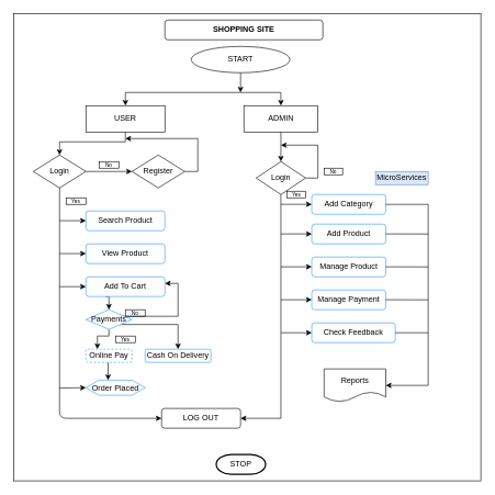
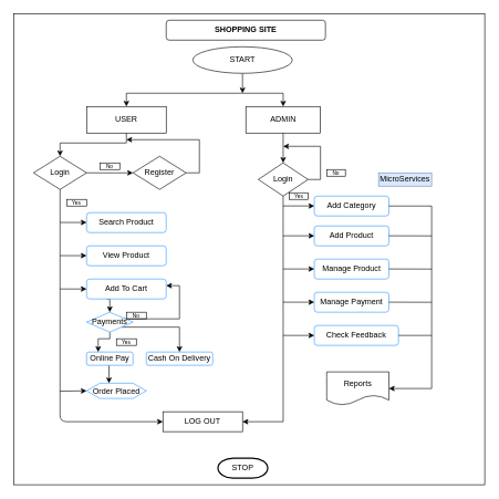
  <mxCell id="0" />
  <mxCell id="1" parent="0" />
  <mxCell id="2" value="" style="whiteSpace=wrap;html=1;aspect=fixed;fontSize=8;strokeColor=#000000;" parent="1" vertex="1"><mxGeometry x="20" y="20" width="710" height="710" as="geometry" /></mxCell>
  <mxCell id="3" style="edgeStyle=orthogonalEdgeStyle;rounded=0;orthogonalLoop=1;jettySize=auto;html=1;exitX=0.5;exitY=0;exitDx=0;exitDy=0;entryX=0.5;entryY=0;entryDx=0;entryDy=0;startArrow=classic;startFill=1;" parent="1" source="36" target="8" edge="1"><mxGeometry relative="1" as="geometry" /></mxCell>
  <mxCell id="4" style="edgeStyle=orthogonalEdgeStyle;rounded=0;orthogonalLoop=1;jettySize=auto;html=1;exitX=0.5;exitY=1;exitDx=0;exitDy=0;" parent="1" source="5" edge="1"><mxGeometry relative="1" as="geometry"><mxPoint x="365" y="140" as="targetPoint" /></mxGeometry></mxCell>
  <mxCell id="5" value="START" style="ellipse;whiteSpace=wrap;html=1;" parent="1" vertex="1"><mxGeometry x="290" y="70" width="150" height="40" as="geometry" /></mxCell>
  <mxCell id="6" style="edgeStyle=orthogonalEdgeStyle;rounded=0;orthogonalLoop=1;jettySize=auto;html=1;exitX=0.5;exitY=1;exitDx=0;exitDy=0;startArrow=none;startFill=0;entryX=1;entryY=0.5;entryDx=0;entryDy=0;" parent="1" source="38" target="21" edge="1"><mxGeometry relative="1" as="geometry"><mxPoint x="490" y="520" as="targetPoint" /><Array as="points"><mxPoint x="426" y="635" /></Array></mxGeometry></mxCell>
  <mxCell id="7" style="edgeStyle=orthogonalEdgeStyle;rounded=0;orthogonalLoop=1;jettySize=auto;html=1;exitX=0.5;exitY=1;exitDx=0;exitDy=0;entryX=0.5;entryY=0;entryDx=0;entryDy=0;fontSize=8;startArrow=none;startFill=0;endArrow=classic;endFill=1;" parent="1" source="8" target="12" edge="1"><mxGeometry relative="1" as="geometry"><Array as="points"><mxPoint x="190" y="215" /><mxPoint x="90" y="215" /></Array></mxGeometry></mxCell>
  <mxCell id="8" value="USER" style="rounded=0;whiteSpace=wrap;html=1;" parent="1" vertex="1"><mxGeometry x="130" y="160" width="120" height="40" as="geometry" /></mxCell>
  <mxCell id="9" style="edgeStyle=orthogonalEdgeStyle;rounded=0;orthogonalLoop=1;jettySize=auto;html=1;exitX=1;exitY=0.5;exitDx=0;exitDy=0;fontSize=8;startArrow=none;startFill=0;endArrow=classic;endFill=1;" parent="1" source="10" edge="1"><mxGeometry relative="1" as="geometry"><mxPoint x="190" y="210" as="targetPoint" /><Array as="points"><mxPoint x="300" y="260" /><mxPoint x="300" y="210" /><mxPoint x="250" y="210" /></Array></mxGeometry></mxCell>
  <mxCell id="10" value="Register" style="rhombus;whiteSpace=wrap;html=1;" parent="1" vertex="1"><mxGeometry x="200" y="235" width="80" height="50" as="geometry" /></mxCell>
  <mxCell id="11" style="edgeStyle=orthogonalEdgeStyle;rounded=0;orthogonalLoop=1;jettySize=auto;html=1;exitX=1;exitY=0.5;exitDx=0;exitDy=0;entryX=0;entryY=0.5;entryDx=0;entryDy=0;fontSize=8;startArrow=none;startFill=0;endArrow=classic;endFill=1;" parent="1" source="12" target="10" edge="1"><mxGeometry relative="1" as="geometry" /></mxCell>
  <mxCell id="12" value="Login" style="rhombus;whiteSpace=wrap;html=1;" parent="1" vertex="1"><mxGeometry x="50" y="235" width="80" height="50" as="geometry" /></mxCell>
  <mxCell id="13" style="edgeStyle=orthogonalEdgeStyle;rounded=0;orthogonalLoop=1;jettySize=auto;html=1;exitX=0.5;exitY=1;exitDx=0;exitDy=0;entryX=0.25;entryY=0;entryDx=0;entryDy=0;fontSize=8;startArrow=none;startFill=0;endArrow=classic;endFill=1;" parent="1" source="16" target="18" edge="1"><mxGeometry relative="1" as="geometry"><Array as="points"><mxPoint x="165" y="510" /><mxPoint x="148" y="510" /></Array></mxGeometry></mxCell>
  <mxCell id="14" style="edgeStyle=orthogonalEdgeStyle;rounded=0;orthogonalLoop=1;jettySize=auto;html=1;exitX=1;exitY=1;exitDx=0;exitDy=0;fontSize=8;startArrow=none;startFill=0;endArrow=classic;endFill=1;" parent="1" source="16" target="19" edge="1"><mxGeometry relative="1" as="geometry" /></mxCell>
  <mxCell id="15" style="edgeStyle=orthogonalEdgeStyle;rounded=0;orthogonalLoop=1;jettySize=auto;html=1;exitX=1;exitY=0;exitDx=0;exitDy=0;fontSize=8;startArrow=none;startFill=0;endArrow=classic;endFill=1;entryX=1;entryY=0.333;entryDx=0;entryDy=0;entryPerimeter=0;" parent="1" source="16" target="25" edge="1"><mxGeometry relative="1" as="geometry"><mxPoint x="280" y="430" as="targetPoint" /><Array as="points"><mxPoint x="270" y="480" /><mxPoint x="270" y="430" /></Array></mxGeometry></mxCell>
  <mxCell id="16" value="Payments" style="rhombus;whiteSpace=wrap;html=1;strokeColor=#3399FF;" parent="1" vertex="1"><mxGeometry x="130" y="470" width="70" height="30" as="geometry" /></mxCell>
  <mxCell id="17" style="edgeStyle=orthogonalEdgeStyle;rounded=0;orthogonalLoop=1;jettySize=auto;html=1;exitX=0.5;exitY=1;exitDx=0;exitDy=0;entryX=0.375;entryY=0;entryDx=0;entryDy=0;fontSize=8;startArrow=none;startFill=0;endArrow=classic;endFill=1;" parent="1" source="18" target="20" edge="1"><mxGeometry relative="1" as="geometry" /></mxCell>
- <mxCell id="18" value="Online Pay" style="rounded=1;whiteSpace=wrap;html=1;strokeColor=#3399FF;dashed=1;" parent="1" vertex="1"><mxGeometry x="130" y="530" width="70" height="20" as="geometry" /></mxCell>
+ <mxCell id="18" value="Online Pay" style="rounded=1;whiteSpace=wrap;html=1;strokeColor=#3399FF;" parent="1" vertex="1"><mxGeometry x="130" y="530" width="70" height="20" as="geometry" /></mxCell>
  <mxCell id="19" value="Cash On Delivery" style="rounded=1;whiteSpace=wrap;html=1;strokeColor=#3399FF;" parent="1" vertex="1"><mxGeometry x="220" y="530" width="100" height="20" as="geometry" /></mxCell>
  <mxCell id="20" value="Order Placed" style="shape=hexagon;perimeter=hexagonPerimeter2;whiteSpace=wrap;html=1;fixedSize=1;strokeColor=#3399FF;" parent="1" vertex="1"><mxGeometry x="130" y="577" width="90" height="23" as="geometry" /></mxCell>
- <mxCell id="21" value="LOG OUT" style="rounded=1;whiteSpace=wrap;html=1;" parent="1" vertex="1"><mxGeometry x="245" y="620" width="120" height="30" as="geometry" /></mxCell>
+ <mxCell id="21" value="LOG OUT" style="whiteSpace=wrap;html=1;rounded=0;" parent="1" vertex="1"><mxGeometry x="245" y="620" width="120" height="30" as="geometry" /></mxCell>
  <mxCell id="22" value="Search Product" style="rounded=1;whiteSpace=wrap;html=1;strokeColor=#3399FF;" parent="1" vertex="1"><mxGeometry x="130" y="320" width="120" height="30" as="geometry" /></mxCell>
  <mxCell id="23" value="View Product" style="rounded=1;whiteSpace=wrap;html=1;strokeColor=#3399FF;" parent="1" vertex="1"><mxGeometry x="130" y="370" width="120" height="30" as="geometry" /></mxCell>
  <mxCell id="24" style="edgeStyle=orthogonalEdgeStyle;rounded=0;orthogonalLoop=1;jettySize=auto;html=1;exitX=0.25;exitY=1;exitDx=0;exitDy=0;entryX=0.5;entryY=0;entryDx=0;entryDy=0;fontSize=8;startArrow=none;startFill=0;endArrow=classic;endFill=1;" parent="1" source="25" target="16" edge="1"><mxGeometry relative="1" as="geometry" /></mxCell>
  <mxCell id="25" value="Add To Cart" style="rounded=1;whiteSpace=wrap;html=1;strokeColor=#3399FF;" parent="1" vertex="1"><mxGeometry x="130" y="420" width="120" height="30" as="geometry" /></mxCell>
  <mxCell id="26" value="STOP" style="strokeWidth=2;html=1;shape=mxgraph.flowchart.terminator;whiteSpace=wrap;" parent="1" vertex="1"><mxGeometry x="328" y="690" width="75" height="30" as="geometry" /></mxCell>
  <mxCell id="27" value="Yes" style="text;html=1;fillColor=none;align=center;verticalAlign=middle;whiteSpace=wrap;rounded=0;strokeColor=#000000;fontSize=8;" parent="1" vertex="1"><mxGeometry x="100" y="300" width="30" height="10" as="geometry" /></mxCell>
  <mxCell id="28" value="No" style="text;html=1;fillColor=none;align=center;verticalAlign=middle;whiteSpace=wrap;rounded=0;strokeColor=#000000;fontSize=8;" parent="1" vertex="1"><mxGeometry x="150" y="245" width="30" height="10" as="geometry" /></mxCell>
  <mxCell id="29" value="" style="endArrow=classic;html=1;fontSize=8;exitX=0.5;exitY=1;exitDx=0;exitDy=0;entryX=0;entryY=0.5;entryDx=0;entryDy=0;" parent="1" source="12" target="21" edge="1"><mxGeometry width="50" height="50" relative="1" as="geometry"><mxPoint x="170" y="390" as="sourcePoint" /><mxPoint x="110" y="640" as="targetPoint" /><Array as="points"><mxPoint x="90" y="635" /></Array></mxGeometry></mxCell>
  <mxCell id="30" value="" style="endArrow=classic;html=1;fontSize=8;entryX=0;entryY=0.5;entryDx=0;entryDy=0;" parent="1" target="20" edge="1"><mxGeometry width="50" height="50" relative="1" as="geometry"><mxPoint x="90" y="589" as="sourcePoint" /><mxPoint x="170" y="490" as="targetPoint" /></mxGeometry></mxCell>
  <mxCell id="31" value="" style="endArrow=classic;html=1;fontSize=8;entryX=0;entryY=0.5;entryDx=0;entryDy=0;" parent="1" target="25" edge="1"><mxGeometry width="50" height="50" relative="1" as="geometry"><mxPoint x="90" y="435" as="sourcePoint" /><mxPoint x="170" y="360" as="targetPoint" /></mxGeometry></mxCell>
  <mxCell id="32" value="" style="endArrow=classic;html=1;fontSize=8;entryX=0;entryY=0.5;entryDx=0;entryDy=0;" parent="1" edge="1"><mxGeometry width="50" height="50" relative="1" as="geometry"><mxPoint x="90" y="384.76" as="sourcePoint" /><mxPoint x="130" y="384.76" as="targetPoint" /></mxGeometry></mxCell>
  <mxCell id="33" value="" style="endArrow=classic;html=1;fontSize=8;entryX=0;entryY=0.5;entryDx=0;entryDy=0;" parent="1" edge="1"><mxGeometry width="50" height="50" relative="1" as="geometry"><mxPoint x="90" y="334.76" as="sourcePoint" /><mxPoint x="130" y="334.76" as="targetPoint" /></mxGeometry></mxCell>
  <mxCell id="34" value="Yes" style="text;html=1;fillColor=none;align=center;verticalAlign=middle;whiteSpace=wrap;rounded=0;strokeColor=#000000;fontSize=8;" parent="1" vertex="1"><mxGeometry x="175" y="510" width="30" height="10" as="geometry" /></mxCell>
  <mxCell id="35" value="No" style="text;html=1;fillColor=none;align=center;verticalAlign=middle;whiteSpace=wrap;rounded=0;strokeColor=#000000;fontSize=8;" parent="1" vertex="1"><mxGeometry x="190" y="470" width="30" height="10" as="geometry" /></mxCell>
  <mxCell id="36" value="ADMIN" style="rounded=0;whiteSpace=wrap;html=1;" parent="1" vertex="1"><mxGeometry x="370" y="160" width="112.5" height="40" as="geometry" /></mxCell>
  <mxCell id="37" style="edgeStyle=orthogonalEdgeStyle;rounded=0;orthogonalLoop=1;jettySize=auto;html=1;exitX=1;exitY=0.5;exitDx=0;exitDy=0;startArrow=none;startFill=0;" parent="1" source="38" edge="1"><mxGeometry x="430" y="120" as="geometry"><mxPoint x="426.25" y="220" as="targetPoint" /><Array as="points"><mxPoint x="482.5" y="270" /><mxPoint x="482.5" y="220" /><mxPoint x="454.375" y="220" /></Array></mxGeometry></mxCell>
  <mxCell id="38" value="Login" style="rhombus;whiteSpace=wrap;html=1;" parent="1" vertex="1"><mxGeometry x="388.75" y="245" width="75" height="50" as="geometry" /></mxCell>
  <mxCell id="39" style="edgeStyle=orthogonalEdgeStyle;rounded=0;orthogonalLoop=1;jettySize=auto;html=1;exitX=0.5;exitY=1;exitDx=0;exitDy=0;entryX=0.5;entryY=0;entryDx=0;entryDy=0;startArrow=none;startFill=0;" parent="1" source="36" target="38" edge="1"><mxGeometry x="430" y="120" as="geometry" /></mxCell>
  <mxCell id="40" value="Check Feedback" style="rounded=1;whiteSpace=wrap;html=1;strokeColor=#3399FF;" parent="1" vertex="1"><mxGeometry x="473.13" y="490" width="126.88" height="30" as="geometry" /></mxCell>
  <mxCell id="41" value="Reports" style="shape=document;whiteSpace=wrap;html=1;boundedLbl=1;" parent="1" vertex="1"><mxGeometry x="491.875" y="560" width="93.75" height="50" as="geometry" /></mxCell>
  <mxCell id="42" value="Manage Payment" style="rounded=1;whiteSpace=wrap;html=1;strokeColor=#3399FF;" parent="1" vertex="1"><mxGeometry x="473.125" y="440" width="112.5" height="30" as="geometry" /></mxCell>
  <mxCell id="43" value="Manage Product" style="rounded=1;whiteSpace=wrap;html=1;strokeColor=#3399FF;" parent="1" vertex="1"><mxGeometry x="473.125" y="390" width="112.5" height="30" as="geometry" /></mxCell>
  <mxCell id="44" value="Add Product" style="rounded=1;whiteSpace=wrap;html=1;strokeColor=#3399FF;" parent="1" vertex="1"><mxGeometry x="473.125" y="340" width="112.5" height="30" as="geometry" /></mxCell>
  <mxCell id="45" value="Add Category" style="rounded=1;whiteSpace=wrap;html=1;strokeColor=#3399FF;" parent="1" vertex="1"><mxGeometry x="473.125" y="295" width="112.5" height="30" as="geometry" /></mxCell>
  <mxCell id="46" value="" style="endArrow=classic;html=1;entryX=0;entryY=0.5;entryDx=0;entryDy=0;endFill=1;" parent="1" target="40" edge="1"><mxGeometry x="430" y="120" width="50" height="50" as="geometry"><mxPoint x="426.25" y="505" as="sourcePoint" /><mxPoint x="501.25" y="440" as="targetPoint" /></mxGeometry></mxCell>
  <mxCell id="47" value="" style="endArrow=classic;html=1;entryX=0;entryY=0.5;entryDx=0;entryDy=0;endFill=1;" parent="1" edge="1"><mxGeometry x="430" y="120" width="50" height="50" as="geometry"><mxPoint x="426.25" y="454.88" as="sourcePoint" /><mxPoint x="473.125" y="454.88" as="targetPoint" /></mxGeometry></mxCell>
  <mxCell id="48" value="" style="endArrow=classic;html=1;entryX=0;entryY=0.5;entryDx=0;entryDy=0;endFill=1;" parent="1" edge="1"><mxGeometry x="430" y="120" width="50" height="50" as="geometry"><mxPoint x="426.25" y="404.88" as="sourcePoint" /><mxPoint x="473.125" y="404.88" as="targetPoint" /></mxGeometry></mxCell>
  <mxCell id="49" value="" style="endArrow=classic;html=1;entryX=0;entryY=0.5;entryDx=0;entryDy=0;endFill=1;" parent="1" edge="1"><mxGeometry x="430" y="120" width="50" height="50" as="geometry"><mxPoint x="426.25" y="354.88" as="sourcePoint" /><mxPoint x="473.125" y="354.88" as="targetPoint" /></mxGeometry></mxCell>
  <mxCell id="50" value="" style="endArrow=classic;html=1;entryX=0;entryY=0.5;entryDx=0;entryDy=0;endFill=1;" parent="1" edge="1"><mxGeometry x="430" y="120" width="50" height="50" as="geometry"><mxPoint x="426.25" y="309.88" as="sourcePoint" /><mxPoint x="473.125" y="309.88" as="targetPoint" /></mxGeometry></mxCell>
  <mxCell id="51" value="" style="endArrow=none;html=1;" parent="1" edge="1"><mxGeometry x="410" y="120" width="50" height="50" as="geometry"><mxPoint x="650" y="585" as="sourcePoint" /><mxPoint x="650" y="310" as="targetPoint" /></mxGeometry></mxCell>
  <mxCell id="52" value="" style="endArrow=classic;html=1;entryX=1;entryY=0.5;entryDx=0;entryDy=0;" parent="1" target="41" edge="1"><mxGeometry x="430" y="120" width="50" height="50" as="geometry"><mxPoint x="650" y="585" as="sourcePoint" /><mxPoint x="651.25" y="275" as="targetPoint" /></mxGeometry></mxCell>
  <mxCell id="53" value="" style="endArrow=none;html=1;exitX=1;exitY=0.5;exitDx=0;exitDy=0;" parent="1" source="45" edge="1"><mxGeometry x="430" y="120" width="50" height="50" as="geometry"><mxPoint x="585.625" y="340" as="sourcePoint" /><mxPoint x="650" y="310" as="targetPoint" /></mxGeometry></mxCell>
  <mxCell id="54" value="" style="endArrow=none;html=1;exitX=1;exitY=0.5;exitDx=0;exitDy=0;" parent="1" edge="1"><mxGeometry x="430" y="120" width="50" height="50" as="geometry"><mxPoint x="585.625" y="354.86" as="sourcePoint" /><mxPoint x="650" y="355" as="targetPoint" /></mxGeometry></mxCell>
  <mxCell id="55" value="" style="endArrow=none;html=1;exitX=1;exitY=0.5;exitDx=0;exitDy=0;" parent="1" edge="1"><mxGeometry x="430" y="120" width="50" height="50" as="geometry"><mxPoint x="585.625" y="404.86" as="sourcePoint" /><mxPoint x="650" y="405" as="targetPoint" /></mxGeometry></mxCell>
  <mxCell id="56" value="" style="endArrow=none;html=1;exitX=1;exitY=0.5;exitDx=0;exitDy=0;" parent="1" edge="1"><mxGeometry x="430" y="120" width="50" height="50" as="geometry"><mxPoint x="585.625" y="454.86" as="sourcePoint" /><mxPoint x="650" y="455" as="targetPoint" /></mxGeometry></mxCell>
  <mxCell id="57" value="" style="endArrow=none;html=1;exitX=1;exitY=0.5;exitDx=0;exitDy=0;" parent="1" source="40" edge="1"><mxGeometry x="430" y="120" width="50" height="50" as="geometry"><mxPoint x="632.5" y="504.86" as="sourcePoint" /><mxPoint x="650" y="505" as="targetPoint" /></mxGeometry></mxCell>
  <mxCell id="58" value="Yes" style="text;html=1;fillColor=none;align=center;verticalAlign=middle;whiteSpace=wrap;rounded=0;strokeColor=#000000;fontSize=8;" parent="1" vertex="1"><mxGeometry x="435.625" y="290" width="28.125" height="10" as="geometry" /></mxCell>
  <mxCell id="59" value="No" style="text;html=1;fillColor=none;align=center;verticalAlign=middle;whiteSpace=wrap;rounded=0;strokeColor=#000000;fontSize=8;" parent="1" vertex="1"><mxGeometry x="491.875" y="255" width="28.125" height="10" as="geometry" /></mxCell>
  <mxCell id="60" value="&lt;span style=&quot;font-weight: 700&quot;&gt;SHOPPING SITE&lt;/span&gt;" style="rounded=1;whiteSpace=wrap;html=1;fontSize=12;strokeColor=#000000;" parent="1" vertex="1"><mxGeometry x="250" y="30" width="240" height="30" as="geometry" /></mxCell>
  <mxCell id="61" value="MicroServices" style="text;html=1;strokeColor=#6c8ebf;fillColor=#dae8fc;align=center;verticalAlign=middle;whiteSpace=wrap;rounded=0;" vertex="1" parent="1"><mxGeometry x="570" y="260" width="80" height="20" as="geometry" /></mxCell>
